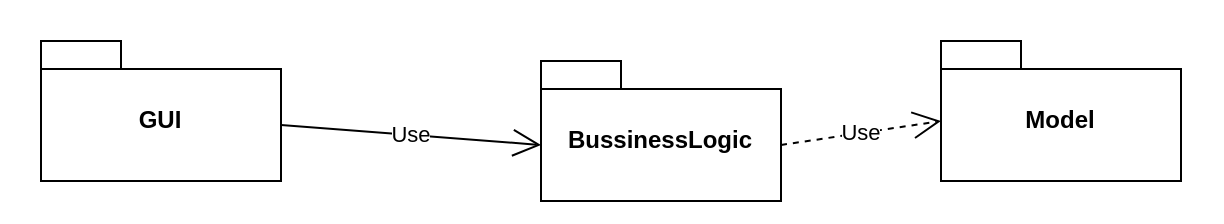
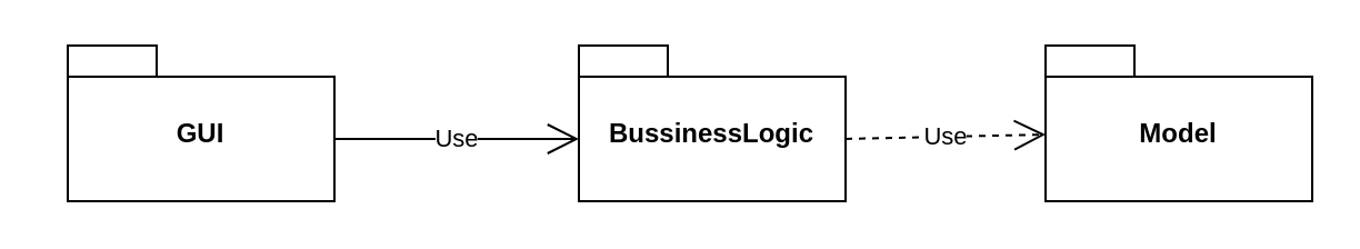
  <mxCell id="0" />
  <mxCell id="1" parent="0" />
- <mxCell id="2" value="GUI" style="shape=folder;fontStyle=1;spacingTop=10;tabWidth=40;tabHeight=14;tabPosition=left;html=1;whiteSpace=wrap;" vertex="1" parent="1"><mxGeometry x="20" y="20" width="120" height="70" as="geometry" /></mxCell>
- <mxCell id="3" value="BussinessLogic" style="shape=folder;fontStyle=1;spacingTop=10;tabWidth=40;tabHeight=14;tabPosition=left;html=1;whiteSpace=wrap;" vertex="1" parent="1"><mxGeometry x="270" y="30" width="120" height="70" as="geometry" /></mxCell>
+ <mxCell id="2" value="GUI" style="shape=folder;fontStyle=1;spacingTop=10;tabWidth=40;tabHeight=14;tabPosition=left;html=1;whiteSpace=wrap;" vertex="1" parent="1"><mxGeometry x="30" y="20" width="120" height="70" as="geometry" /></mxCell>
+ <mxCell id="3" value="BussinessLogic" style="shape=folder;fontStyle=1;spacingTop=10;tabWidth=40;tabHeight=14;tabPosition=left;html=1;whiteSpace=wrap;" vertex="1" parent="1"><mxGeometry x="260" y="20" width="120" height="70" as="geometry" /></mxCell>
  <mxCell id="4" value="Model" style="shape=folder;fontStyle=1;spacingTop=10;tabWidth=40;tabHeight=14;tabPosition=left;html=1;whiteSpace=wrap;" vertex="1" parent="1"><mxGeometry x="470" y="20" width="120" height="70" as="geometry" /></mxCell>
  <mxCell id="5" value="Use" style="endArrow=open;endSize=12;dashed=0;html=1;rounded=0;exitX=0;exitY=0;exitDx=120;exitDy=42;exitPerimeter=0;entryX=0;entryY=0;entryDx=0;entryDy=42;entryPerimeter=0;" edge="1" parent="1" source="2" target="3"><mxGeometry width="160" relative="1" as="geometry"><mxPoint x="260" y="110" as="sourcePoint" /><mxPoint x="420" y="110" as="targetPoint" /></mxGeometry></mxCell>
  <mxCell id="6" value="Use" style="endArrow=open;endSize=12;dashed=1;html=1;rounded=0;exitX=0;exitY=0;exitDx=120;exitDy=42;exitPerimeter=0;" edge="1" parent="1" source="3"><mxGeometry width="160" relative="1" as="geometry"><mxPoint x="390" y="60" as="sourcePoint" /><mxPoint x="470" y="60" as="targetPoint" /></mxGeometry></mxCell>
